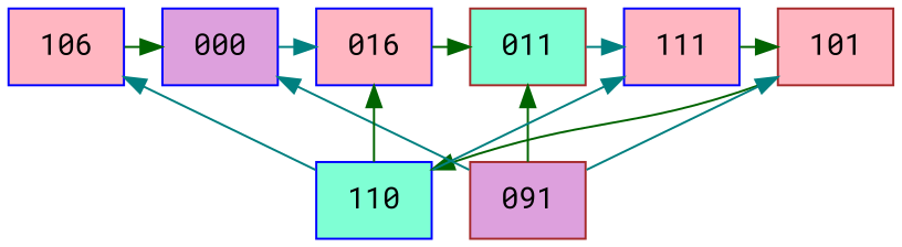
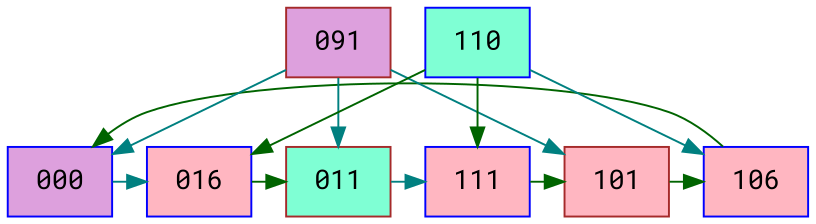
  digraph {
    fontname="Roboto Mono"
    node [color=blue fillcolor=lightpink fontname="Roboto Mono" shape=box style=filled]
    edge [color=teal fontname="Roboto Mono"]
    000 [fillcolor=plum]
    n2 [label=016]
    011 [color=brown fillcolor=aquamarine]
    n4 [label=106]
    101 [color=brown]
    111
    n7 [color=brown fillcolor=plum label=091]
    110 [fillcolor=aquamarine]
    subgraph sub_1 {
      rank=same
      000
      n2
      011
      n4
      101
      111
    }
    subgraph sub_2 {
      rank=same
      n7
      110
    }
    000 -> n2
    n2 -> 011 [color=darkgreen]
    011 -> 111
    n4 -> 000 [color=darkgreen]
-   101 -> 110 [color=darkgreen]
+   101 -> n4 [color=darkgreen]
    111 -> 101 [color=darkgreen]
    n7 -> 000
-   n7 -> 011 [color=darkgreen]
+   n7 -> 011
    n7 -> 101
    110 -> n2 [color=darkgreen]
    110 -> n4
-   110 -> 111
+   110 -> 111 [color=darkgreen]
  }
